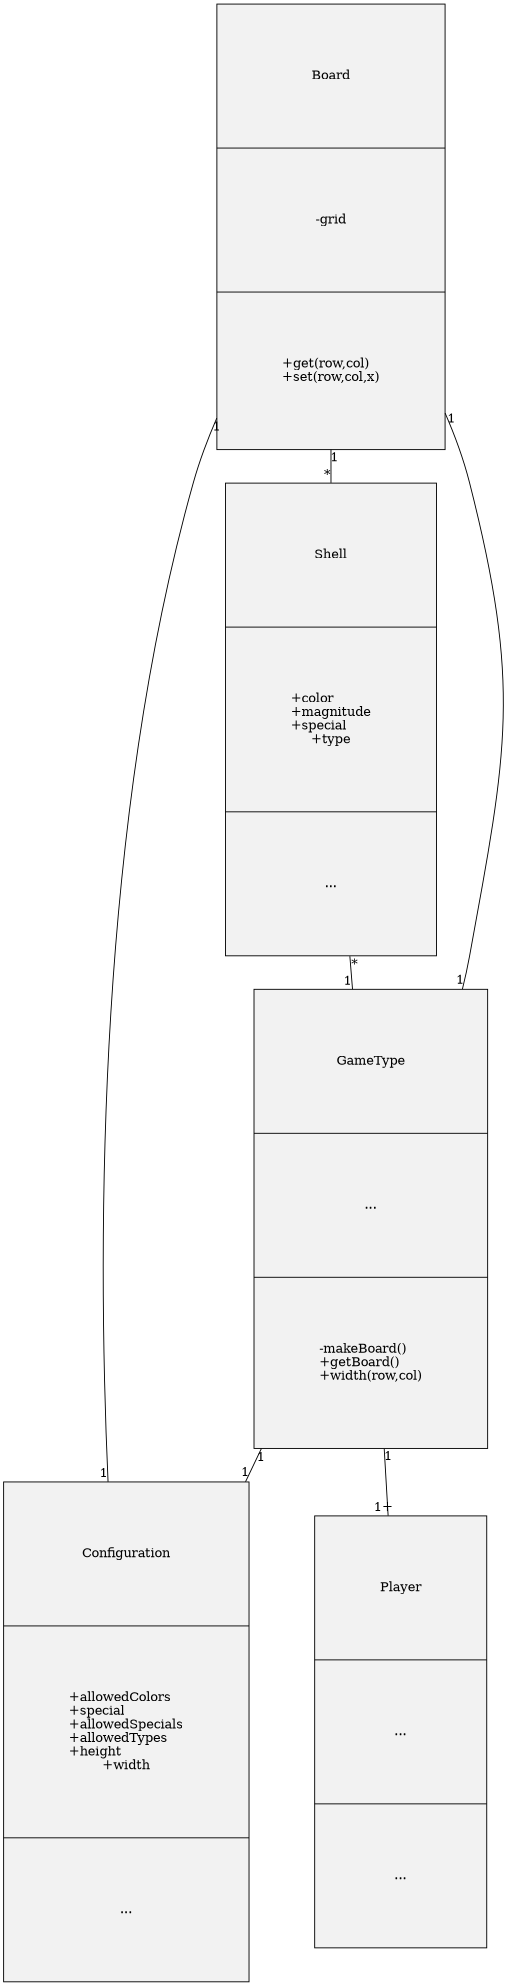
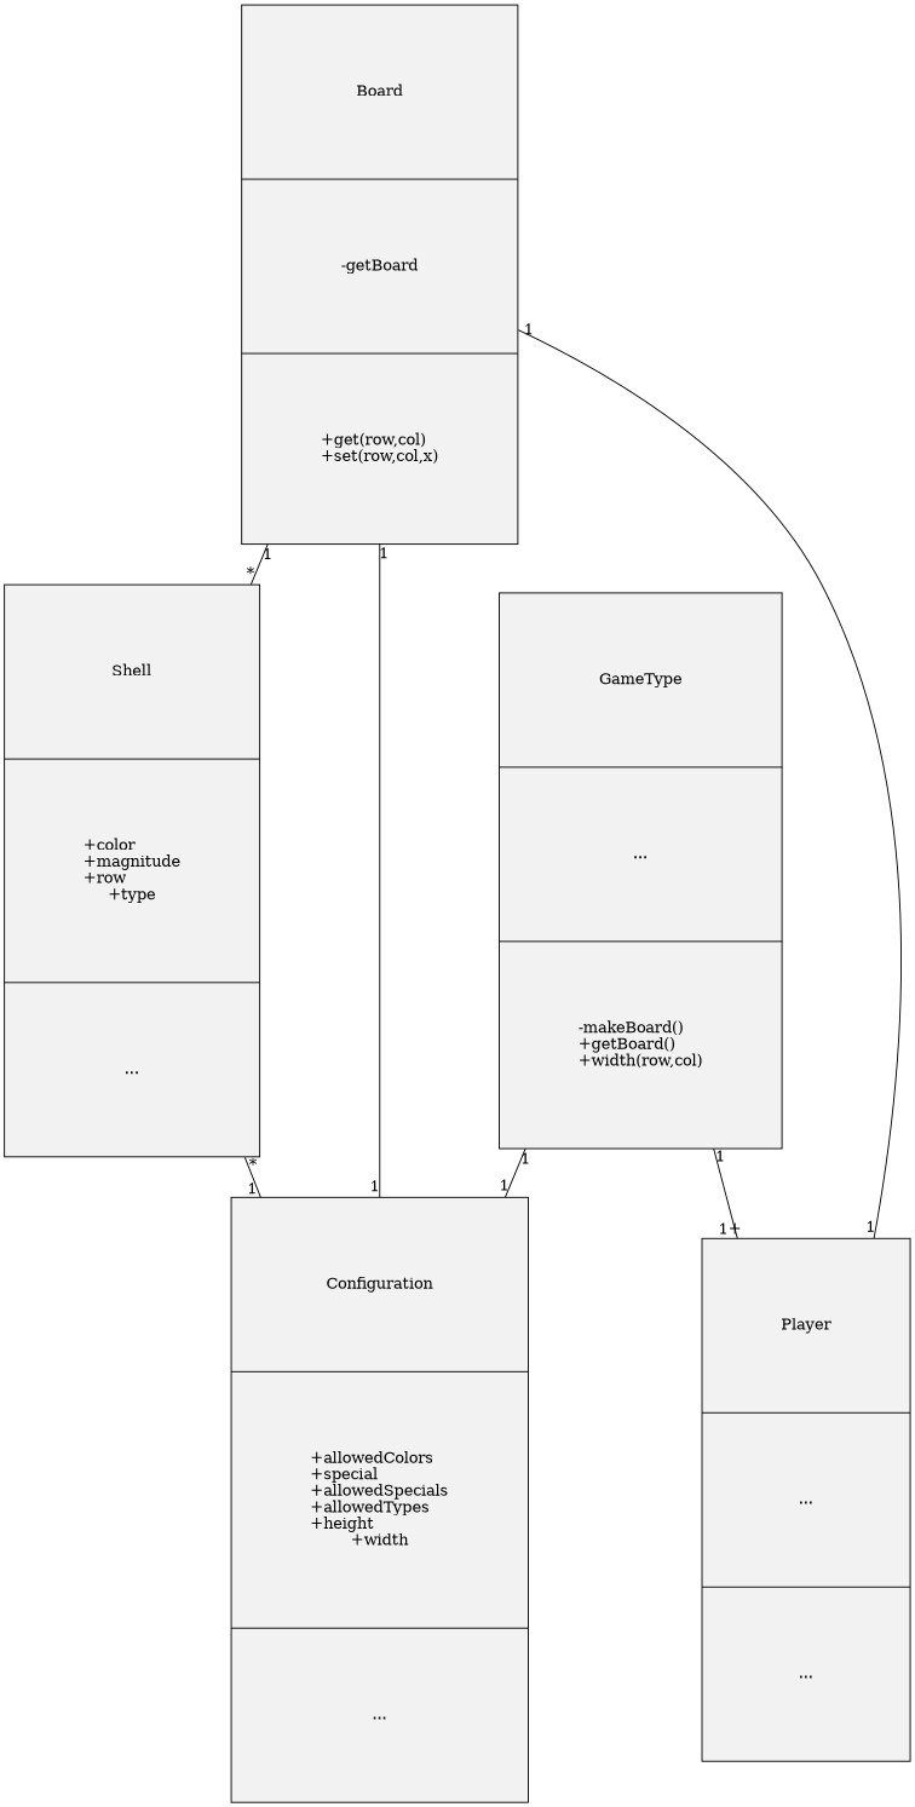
  digraph {
    nodesep=1
    rankdir=BT
    node [fillcolor=gray95 labeljust=r margin=1 shape=record style=filled]
    edge [dir=none headlabel=1 labeldistance=1 taillabel=1]
-   n1 [label="{Shell|+color\l+magnitude\l+special\l+type|...}"]
-   n2 [label="{Board|-grid|+get(row,col)\l+set(row,col,x)}"]
+   n1 [label="{Shell|+color\l+magnitude\l+row\l+type|...}"]
+   n2 [label="{Board|-getBoard|+get(row,col)\l+set(row,col,x)}"]
    n3 [label="{Configuration|+allowedColors\l+special\l+allowedSpecials\l+allowedTypes\l+height\l+width|...}"]
    n4 [label="{GameType|...|-makeBoard()\l+getBoard()\l+width(row,col)}"]
    n5 [label="{Player|...|...}"]
    n1 -> n2 [taillabel="*"]
-   n4 -> n1 [headlabel="*"]
+   n3 -> n1 [headlabel="*"]
    n3 -> n2
    n3 -> n4
-   n4 -> n2
+   n5 -> n2
    n5 -> n4 [taillabel="1+"]
  }
